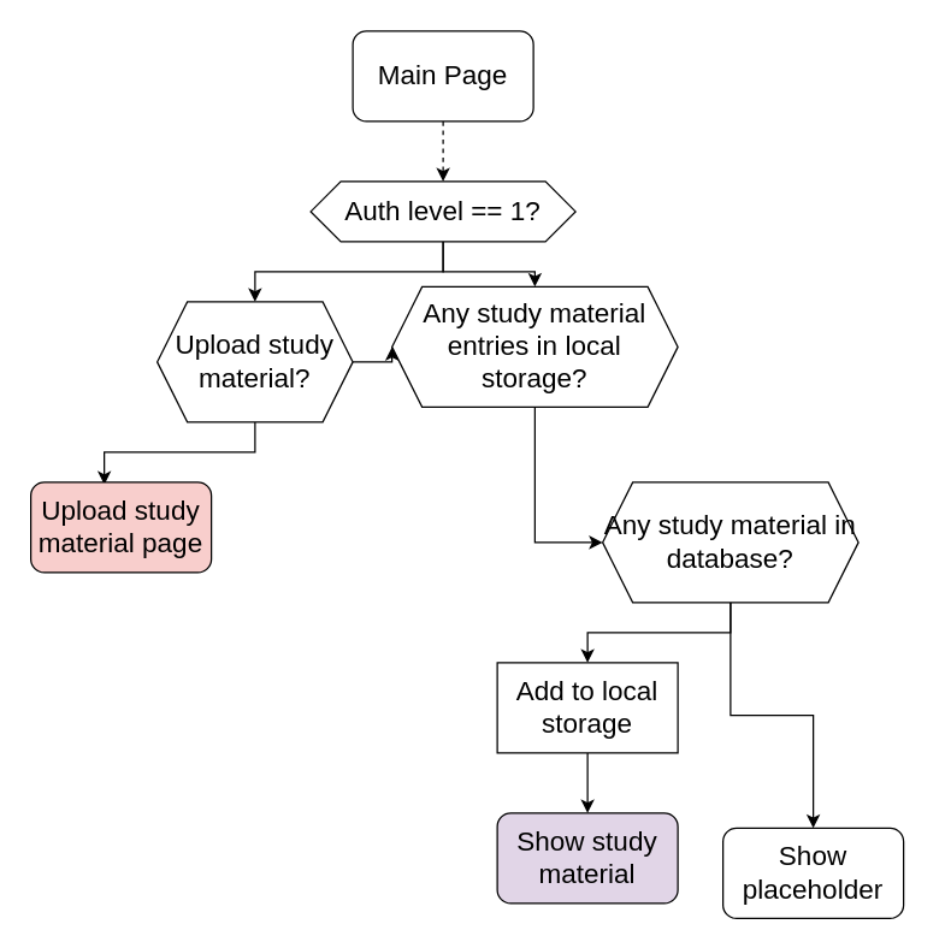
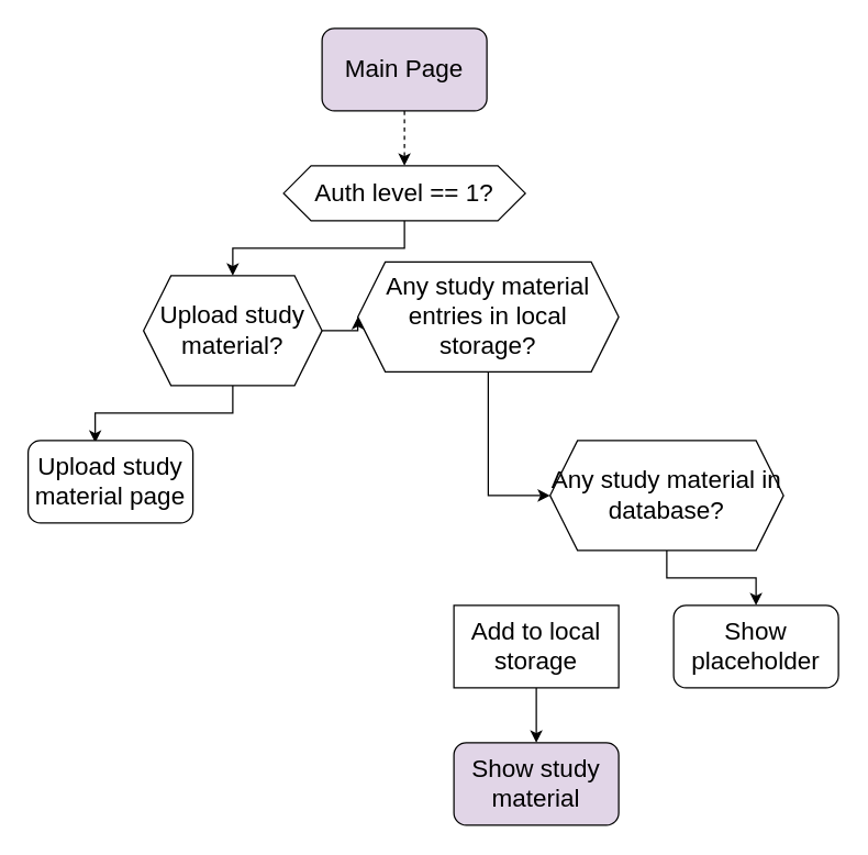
  <mxCell id="0" />
  <mxCell id="1" parent="0" />
  <mxCell id="2" style="edgeStyle=orthogonalEdgeStyle;rounded=0;orthogonalLoop=1;jettySize=auto;html=1;entryX=0.5;entryY=0;entryDx=0;entryDy=0;fontSize=18;dashed=1;" edge="1" parent="1" source="3" target="6"><mxGeometry relative="1" as="geometry" /></mxCell>
- <mxCell id="3" value="&lt;font style=&quot;font-size: 18px&quot;&gt;Main Page&lt;/font&gt;" style="rounded=1;whiteSpace=wrap;html=1;" vertex="1" parent="1"><mxGeometry x="234" y="20" width="120" height="60" as="geometry" /></mxCell>
- <mxCell id="4" style="edgeStyle=orthogonalEdgeStyle;rounded=0;orthogonalLoop=1;jettySize=auto;html=1;exitX=0.5;exitY=1;exitDx=0;exitDy=0;fontSize=18;" edge="1" parent="1" source="6" target="8"><mxGeometry relative="1" as="geometry" /></mxCell>
+ <mxCell id="3" value="&lt;font style=&quot;font-size: 18px&quot;&gt;Main Page&lt;/font&gt;" style="rounded=1;whiteSpace=wrap;html=1;fillColor=#e1d5e7;" vertex="1" parent="1"><mxGeometry x="234" y="20" width="120" height="60" as="geometry" /></mxCell>
  <mxCell id="5" style="edgeStyle=orthogonalEdgeStyle;rounded=0;orthogonalLoop=1;jettySize=auto;html=1;fontSize=18;" edge="1" parent="1" source="6" target="18"><mxGeometry relative="1" as="geometry" /></mxCell>
  <mxCell id="6" value="Auth level == 1?" style="shape=hexagon;perimeter=hexagonPerimeter2;whiteSpace=wrap;html=1;fixedSize=1;fontSize=18;" vertex="1" parent="1"><mxGeometry x="206" y="120" width="176" height="40" as="geometry" /></mxCell>
  <mxCell id="7" style="edgeStyle=orthogonalEdgeStyle;rounded=0;orthogonalLoop=1;jettySize=auto;html=1;entryX=0;entryY=0.5;entryDx=0;entryDy=0;fontSize=18;" edge="1" parent="1" source="8" target="11"><mxGeometry relative="1" as="geometry" /></mxCell>
  <mxCell id="8" value="Any study material entries in local storage?" style="shape=hexagon;perimeter=hexagonPerimeter2;whiteSpace=wrap;html=1;fixedSize=1;fontSize=18;" vertex="1" parent="1"><mxGeometry x="260" y="190" width="190" height="80" as="geometry" /></mxCell>
- <mxCell id="9" style="edgeStyle=orthogonalEdgeStyle;rounded=0;orthogonalLoop=1;jettySize=auto;html=1;fontSize=18;" edge="1" parent="1" source="11" target="13"><mxGeometry relative="1" as="geometry" /></mxCell>
  <mxCell id="10" style="edgeStyle=orthogonalEdgeStyle;rounded=0;orthogonalLoop=1;jettySize=auto;html=1;fontSize=18;" edge="1" parent="1" source="11" target="15"><mxGeometry relative="1" as="geometry" /></mxCell>
  <mxCell id="11" value="Any study material in database?" style="shape=hexagon;perimeter=hexagonPerimeter2;whiteSpace=wrap;html=1;fixedSize=1;fontSize=18;" vertex="1" parent="1"><mxGeometry x="400" y="320" width="170" height="80" as="geometry" /></mxCell>
  <mxCell id="12" value="" style="edgeStyle=orthogonalEdgeStyle;rounded=0;orthogonalLoop=1;jettySize=auto;html=1;fontSize=18;" edge="1" parent="1" source="13" target="14"><mxGeometry relative="1" as="geometry" /></mxCell>
  <mxCell id="13" value="Add to local storage" style="rounded=0;whiteSpace=wrap;html=1;fontSize=18;" vertex="1" parent="1"><mxGeometry x="330" y="440" width="120" height="60" as="geometry" /></mxCell>
  <mxCell id="14" value="Show study material" style="rounded=1;whiteSpace=wrap;html=1;fontSize=18;fillColor=#e1d5e7;" vertex="1" parent="1"><mxGeometry x="330" y="540" width="120" height="60" as="geometry" /></mxCell>
- <mxCell id="15" value="Show placeholder" style="rounded=1;whiteSpace=wrap;html=1;fontSize=18;" vertex="1" parent="1"><mxGeometry x="480" y="550" width="120" height="60" as="geometry" /></mxCell>
+ <mxCell id="15" value="Show placeholder" style="rounded=1;whiteSpace=wrap;html=1;fontSize=18;" vertex="1" parent="1"><mxGeometry x="490" y="440" width="120" height="60" as="geometry" /></mxCell>
  <mxCell id="16" style="edgeStyle=orthogonalEdgeStyle;rounded=0;orthogonalLoop=1;jettySize=auto;html=1;entryX=0.407;entryY=0.027;entryDx=0;entryDy=0;entryPerimeter=0;fontSize=18;" edge="1" parent="1" source="18" target="19"><mxGeometry relative="1" as="geometry" /></mxCell>
  <mxCell id="17" style="edgeStyle=orthogonalEdgeStyle;rounded=0;orthogonalLoop=1;jettySize=auto;html=1;exitX=1;exitY=0.5;exitDx=0;exitDy=0;entryX=0;entryY=0.5;entryDx=0;entryDy=0;fontSize=18;" edge="1" parent="1" source="18" target="8"><mxGeometry relative="1" as="geometry" /></mxCell>
  <mxCell id="18" value="Upload study material?" style="shape=hexagon;perimeter=hexagonPerimeter2;whiteSpace=wrap;html=1;fixedSize=1;fontSize=18;" vertex="1" parent="1"><mxGeometry x="104" y="200" width="130" height="80" as="geometry" /></mxCell>
- <mxCell id="19" value="Upload study material page" style="rounded=1;whiteSpace=wrap;html=1;fontSize=18;fillColor=#f8cecc;" vertex="1" parent="1"><mxGeometry x="20" y="320" width="120" height="60" as="geometry" /></mxCell>
+ <mxCell id="19" value="Upload study material page" style="rounded=1;whiteSpace=wrap;html=1;fontSize=18;" vertex="1" parent="1"><mxGeometry x="20" y="320" width="120" height="60" as="geometry" /></mxCell>
